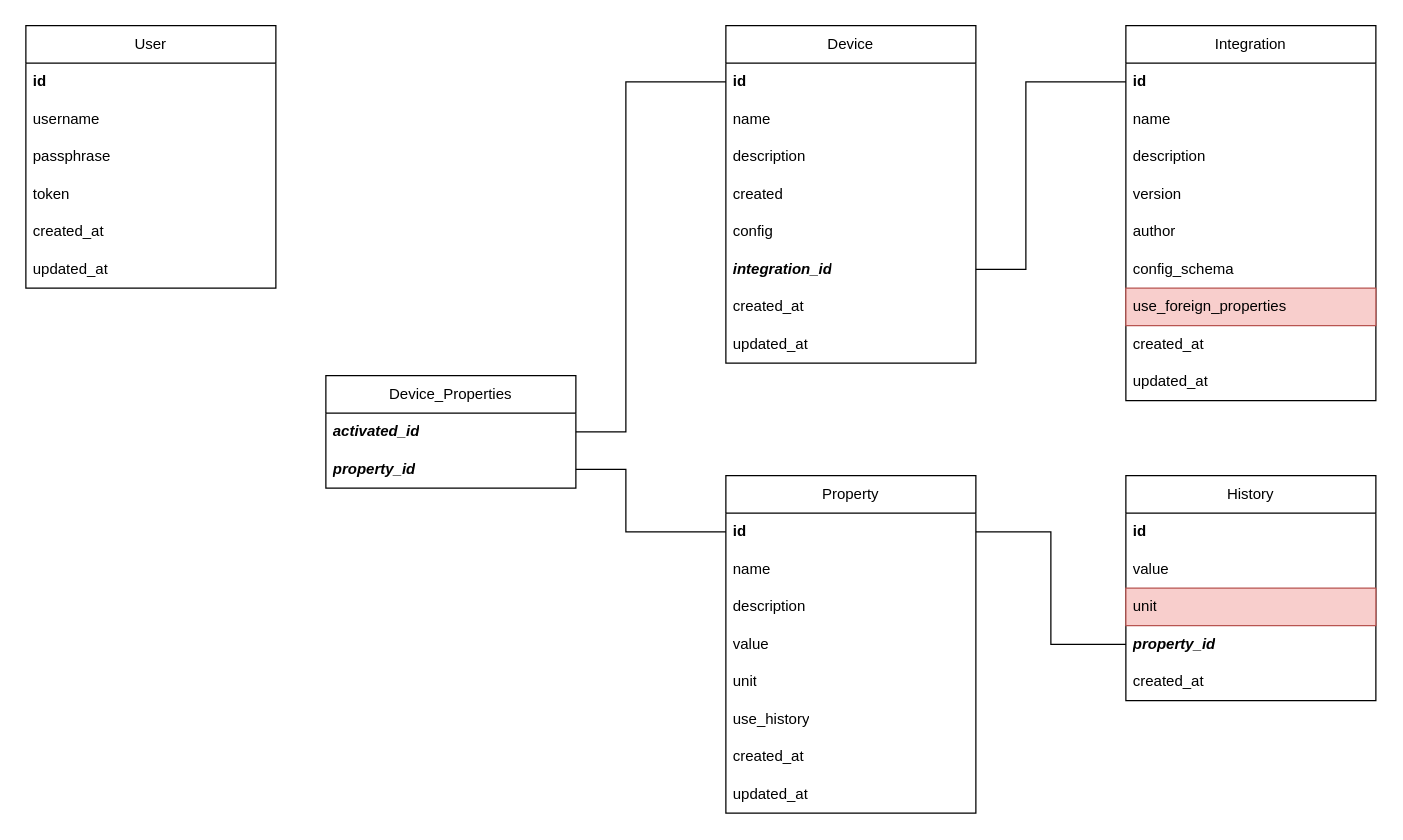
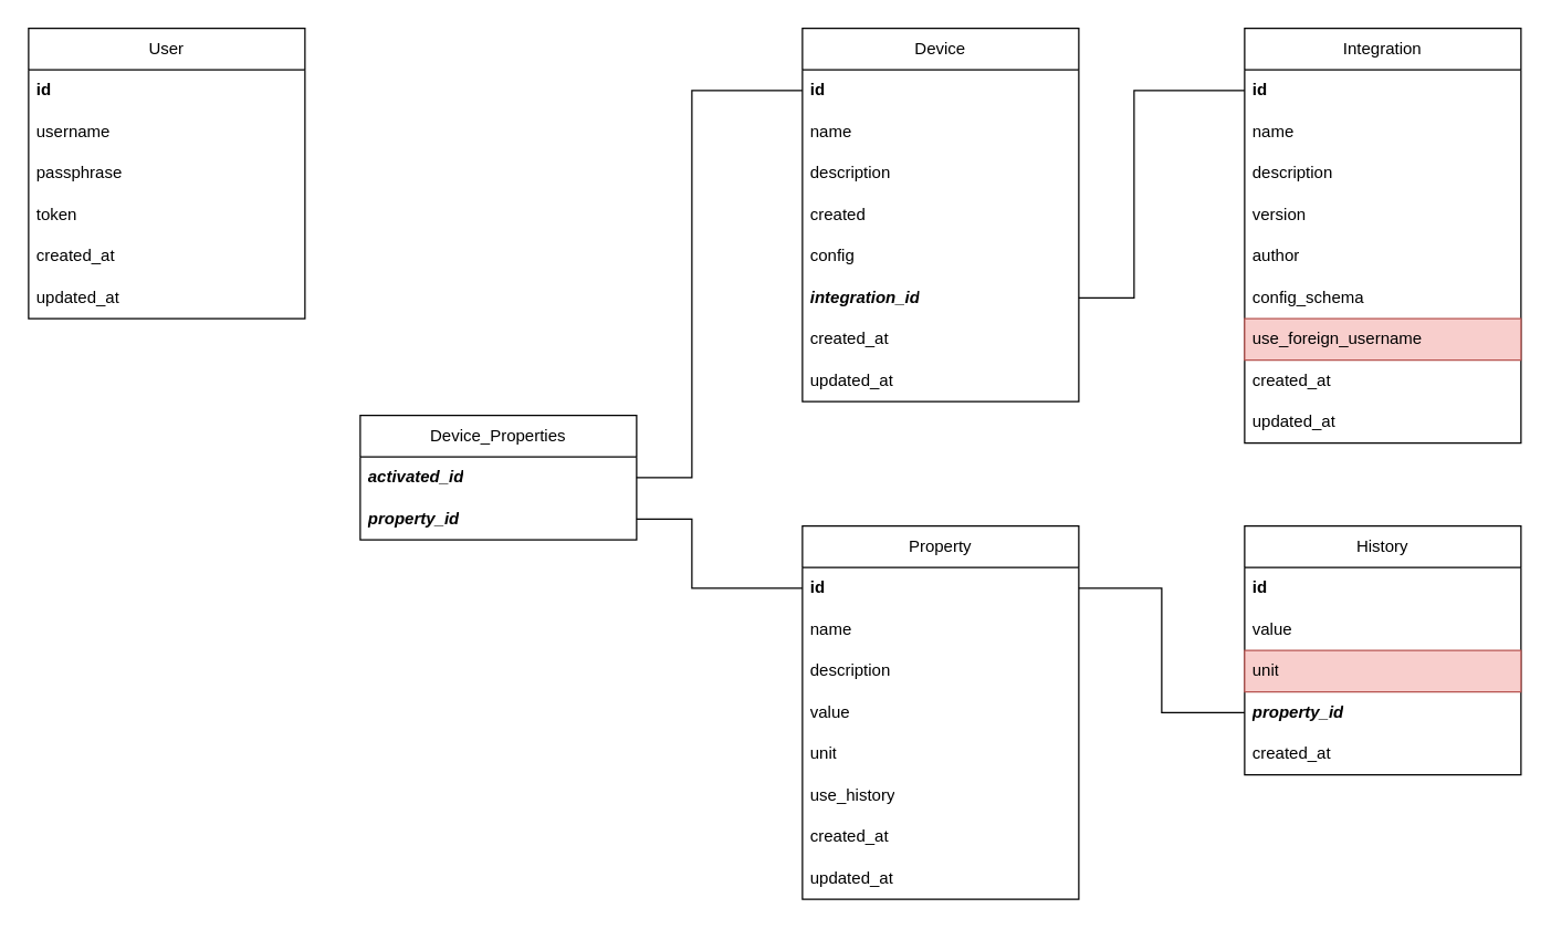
  <mxCell id="0" />
  <mxCell id="1" parent="0" />
  <mxCell id="2" value="User" style="swimlane;fontStyle=0;childLayout=stackLayout;horizontal=1;startSize=30;horizontalStack=0;resizeParent=1;resizeParentMax=0;resizeLast=0;collapsible=1;marginBottom=0;whiteSpace=wrap;html=1;" vertex="1" parent="1"><mxGeometry x="20" y="20" width="200" height="210" as="geometry" /></mxCell>
  <mxCell id="3" value="&lt;b&gt;id&lt;/b&gt;" style="text;strokeColor=none;fillColor=none;align=left;verticalAlign=middle;spacingLeft=4;spacingRight=4;overflow=hidden;points=[[0,0.5],[1,0.5]];portConstraint=eastwest;rotatable=0;whiteSpace=wrap;html=1;" vertex="1" parent="2"><mxGeometry y="30" width="200" height="30" as="geometry" /></mxCell>
  <mxCell id="4" value="username" style="text;strokeColor=none;fillColor=none;align=left;verticalAlign=middle;spacingLeft=4;spacingRight=4;overflow=hidden;points=[[0,0.5],[1,0.5]];portConstraint=eastwest;rotatable=0;whiteSpace=wrap;html=1;" vertex="1" parent="2"><mxGeometry y="60" width="200" height="30" as="geometry" /></mxCell>
  <mxCell id="5" value="passphrase" style="text;strokeColor=none;fillColor=none;align=left;verticalAlign=middle;spacingLeft=4;spacingRight=4;overflow=hidden;points=[[0,0.5],[1,0.5]];portConstraint=eastwest;rotatable=0;whiteSpace=wrap;html=1;" vertex="1" parent="2"><mxGeometry y="90" width="200" height="30" as="geometry" /></mxCell>
  <mxCell id="6" value="token" style="text;strokeColor=none;fillColor=none;align=left;verticalAlign=middle;spacingLeft=4;spacingRight=4;overflow=hidden;points=[[0,0.5],[1,0.5]];portConstraint=eastwest;rotatable=0;whiteSpace=wrap;html=1;" vertex="1" parent="2"><mxGeometry y="120" width="200" height="30" as="geometry" /></mxCell>
  <mxCell id="7" value="created_at" style="text;strokeColor=none;fillColor=none;align=left;verticalAlign=middle;spacingLeft=4;spacingRight=4;overflow=hidden;points=[[0,0.5],[1,0.5]];portConstraint=eastwest;rotatable=0;whiteSpace=wrap;html=1;" vertex="1" parent="2"><mxGeometry y="150" width="200" height="30" as="geometry" /></mxCell>
  <mxCell id="8" value="updated_at" style="text;strokeColor=none;fillColor=none;align=left;verticalAlign=middle;spacingLeft=4;spacingRight=4;overflow=hidden;points=[[0,0.5],[1,0.5]];portConstraint=eastwest;rotatable=0;whiteSpace=wrap;html=1;" vertex="1" parent="2"><mxGeometry y="180" width="200" height="30" as="geometry" /></mxCell>
  <mxCell id="9" value="Integration" style="swimlane;fontStyle=0;childLayout=stackLayout;horizontal=1;startSize=30;horizontalStack=0;resizeParent=1;resizeParentMax=0;resizeLast=0;collapsible=1;marginBottom=0;whiteSpace=wrap;html=1;" vertex="1" parent="1"><mxGeometry x="900" y="20" width="200" height="300" as="geometry" /></mxCell>
  <mxCell id="10" value="&lt;b&gt;id&lt;/b&gt;" style="text;strokeColor=none;fillColor=none;align=left;verticalAlign=middle;spacingLeft=4;spacingRight=4;overflow=hidden;points=[[0,0.5],[1,0.5]];portConstraint=eastwest;rotatable=0;whiteSpace=wrap;html=1;" vertex="1" parent="9"><mxGeometry y="30" width="200" height="30" as="geometry" /></mxCell>
  <mxCell id="11" value="name" style="text;strokeColor=none;fillColor=none;align=left;verticalAlign=middle;spacingLeft=4;spacingRight=4;overflow=hidden;points=[[0,0.5],[1,0.5]];portConstraint=eastwest;rotatable=0;whiteSpace=wrap;html=1;" vertex="1" parent="9"><mxGeometry y="60" width="200" height="30" as="geometry" /></mxCell>
  <mxCell id="12" value="description" style="text;strokeColor=none;fillColor=none;align=left;verticalAlign=middle;spacingLeft=4;spacingRight=4;overflow=hidden;points=[[0,0.5],[1,0.5]];portConstraint=eastwest;rotatable=0;whiteSpace=wrap;html=1;" vertex="1" parent="9"><mxGeometry y="90" width="200" height="30" as="geometry" /></mxCell>
  <mxCell id="13" value="version" style="text;strokeColor=none;fillColor=none;align=left;verticalAlign=middle;spacingLeft=4;spacingRight=4;overflow=hidden;points=[[0,0.5],[1,0.5]];portConstraint=eastwest;rotatable=0;whiteSpace=wrap;html=1;" vertex="1" parent="9"><mxGeometry y="120" width="200" height="30" as="geometry" /></mxCell>
  <mxCell id="14" value="author" style="text;strokeColor=none;fillColor=none;align=left;verticalAlign=middle;spacingLeft=4;spacingRight=4;overflow=hidden;points=[[0,0.5],[1,0.5]];portConstraint=eastwest;rotatable=0;whiteSpace=wrap;html=1;" vertex="1" parent="9"><mxGeometry y="150" width="200" height="30" as="geometry" /></mxCell>
  <mxCell id="15" value="config_schema" style="text;strokeColor=none;fillColor=none;align=left;verticalAlign=middle;spacingLeft=4;spacingRight=4;overflow=hidden;points=[[0,0.5],[1,0.5]];portConstraint=eastwest;rotatable=0;whiteSpace=wrap;html=1;" vertex="1" parent="9"><mxGeometry y="180" width="200" height="30" as="geometry" /></mxCell>
- <mxCell id="16" value="use_foreign_properties" style="text;strokeColor=#b85450;fillColor=#f8cecc;align=left;verticalAlign=middle;spacingLeft=4;spacingRight=4;overflow=hidden;points=[[0,0.5],[1,0.5]];portConstraint=eastwest;rotatable=0;whiteSpace=wrap;html=1;" vertex="1" parent="9"><mxGeometry y="210" width="200" height="30" as="geometry" /></mxCell>
+ <mxCell id="16" value="use_foreign_username" style="text;strokeColor=#b85450;fillColor=#f8cecc;align=left;verticalAlign=middle;spacingLeft=4;spacingRight=4;overflow=hidden;points=[[0,0.5],[1,0.5]];portConstraint=eastwest;rotatable=0;whiteSpace=wrap;html=1;" vertex="1" parent="9"><mxGeometry y="210" width="200" height="30" as="geometry" /></mxCell>
  <mxCell id="17" value="created_at" style="text;strokeColor=none;fillColor=none;align=left;verticalAlign=middle;spacingLeft=4;spacingRight=4;overflow=hidden;points=[[0,0.5],[1,0.5]];portConstraint=eastwest;rotatable=0;whiteSpace=wrap;html=1;" vertex="1" parent="9"><mxGeometry y="240" width="200" height="30" as="geometry" /></mxCell>
  <mxCell id="18" value="updated_at" style="text;strokeColor=none;fillColor=none;align=left;verticalAlign=middle;spacingLeft=4;spacingRight=4;overflow=hidden;points=[[0,0.5],[1,0.5]];portConstraint=eastwest;rotatable=0;whiteSpace=wrap;html=1;" vertex="1" parent="9"><mxGeometry y="270" width="200" height="30" as="geometry" /></mxCell>
  <mxCell id="19" value="Device" style="swimlane;fontStyle=0;childLayout=stackLayout;horizontal=1;startSize=30;horizontalStack=0;resizeParent=1;resizeParentMax=0;resizeLast=0;collapsible=1;marginBottom=0;whiteSpace=wrap;html=1;" vertex="1" parent="1"><mxGeometry x="580" y="20" width="200" height="270" as="geometry"><mxRectangle x="360" y="40" width="80" height="30" as="alternateBounds" /></mxGeometry></mxCell>
  <mxCell id="20" value="&lt;b&gt;id&lt;/b&gt;" style="text;strokeColor=none;fillColor=none;align=left;verticalAlign=middle;spacingLeft=4;spacingRight=4;overflow=hidden;points=[[0,0.5],[1,0.5]];portConstraint=eastwest;rotatable=0;whiteSpace=wrap;html=1;" vertex="1" parent="19"><mxGeometry y="30" width="200" height="30" as="geometry" /></mxCell>
  <mxCell id="21" value="name" style="text;strokeColor=none;fillColor=none;align=left;verticalAlign=middle;spacingLeft=4;spacingRight=4;overflow=hidden;points=[[0,0.5],[1,0.5]];portConstraint=eastwest;rotatable=0;whiteSpace=wrap;html=1;" vertex="1" parent="19"><mxGeometry y="60" width="200" height="30" as="geometry" /></mxCell>
  <mxCell id="22" value="description" style="text;strokeColor=none;fillColor=none;align=left;verticalAlign=middle;spacingLeft=4;spacingRight=4;overflow=hidden;points=[[0,0.5],[1,0.5]];portConstraint=eastwest;rotatable=0;whiteSpace=wrap;html=1;" vertex="1" parent="19"><mxGeometry y="90" width="200" height="30" as="geometry" /></mxCell>
  <mxCell id="23" value="created" style="text;strokeColor=none;fillColor=none;align=left;verticalAlign=middle;spacingLeft=4;spacingRight=4;overflow=hidden;points=[[0,0.5],[1,0.5]];portConstraint=eastwest;rotatable=0;whiteSpace=wrap;html=1;" vertex="1" parent="19"><mxGeometry y="120" width="200" height="30" as="geometry" /></mxCell>
  <mxCell id="24" value="config" style="text;strokeColor=none;fillColor=none;align=left;verticalAlign=middle;spacingLeft=4;spacingRight=4;overflow=hidden;points=[[0,0.5],[1,0.5]];portConstraint=eastwest;rotatable=0;whiteSpace=wrap;html=1;" vertex="1" parent="19"><mxGeometry y="150" width="200" height="30" as="geometry" /></mxCell>
  <mxCell id="25" value="&lt;b&gt;&lt;i&gt;integration_id&lt;/i&gt;&lt;/b&gt;" style="text;strokeColor=none;fillColor=none;align=left;verticalAlign=middle;spacingLeft=4;spacingRight=4;overflow=hidden;points=[[0,0.5],[1,0.5]];portConstraint=eastwest;rotatable=0;whiteSpace=wrap;html=1;" vertex="1" parent="19"><mxGeometry y="180" width="200" height="30" as="geometry" /></mxCell>
  <mxCell id="26" value="created_at" style="text;strokeColor=none;fillColor=none;align=left;verticalAlign=middle;spacingLeft=4;spacingRight=4;overflow=hidden;points=[[0,0.5],[1,0.5]];portConstraint=eastwest;rotatable=0;whiteSpace=wrap;html=1;" vertex="1" parent="19"><mxGeometry y="210" width="200" height="30" as="geometry" /></mxCell>
  <mxCell id="27" value="updated_at" style="text;strokeColor=none;fillColor=none;align=left;verticalAlign=middle;spacingLeft=4;spacingRight=4;overflow=hidden;points=[[0,0.5],[1,0.5]];portConstraint=eastwest;rotatable=0;whiteSpace=wrap;html=1;" vertex="1" parent="19"><mxGeometry y="240" width="200" height="30" as="geometry" /></mxCell>
  <mxCell id="28" value="Property" style="swimlane;fontStyle=0;childLayout=stackLayout;horizontal=1;startSize=30;horizontalStack=0;resizeParent=1;resizeParentMax=0;resizeLast=0;collapsible=1;marginBottom=0;whiteSpace=wrap;html=1;" vertex="1" parent="1"><mxGeometry x="580" y="380" width="200" height="270" as="geometry"><mxRectangle x="360" y="40" width="80" height="30" as="alternateBounds" /></mxGeometry></mxCell>
  <mxCell id="29" value="&lt;b&gt;id&lt;/b&gt;" style="text;strokeColor=none;fillColor=none;align=left;verticalAlign=middle;spacingLeft=4;spacingRight=4;overflow=hidden;points=[[0,0.5],[1,0.5]];portConstraint=eastwest;rotatable=0;whiteSpace=wrap;html=1;" vertex="1" parent="28"><mxGeometry y="30" width="200" height="30" as="geometry" /></mxCell>
  <mxCell id="30" value="name" style="text;strokeColor=none;fillColor=none;align=left;verticalAlign=middle;spacingLeft=4;spacingRight=4;overflow=hidden;points=[[0,0.5],[1,0.5]];portConstraint=eastwest;rotatable=0;whiteSpace=wrap;html=1;" vertex="1" parent="28"><mxGeometry y="60" width="200" height="30" as="geometry" /></mxCell>
  <mxCell id="31" value="description" style="text;strokeColor=none;fillColor=none;align=left;verticalAlign=middle;spacingLeft=4;spacingRight=4;overflow=hidden;points=[[0,0.5],[1,0.5]];portConstraint=eastwest;rotatable=0;whiteSpace=wrap;html=1;" vertex="1" parent="28"><mxGeometry y="90" width="200" height="30" as="geometry" /></mxCell>
  <mxCell id="32" value="value" style="text;strokeColor=none;fillColor=none;align=left;verticalAlign=middle;spacingLeft=4;spacingRight=4;overflow=hidden;points=[[0,0.5],[1,0.5]];portConstraint=eastwest;rotatable=0;whiteSpace=wrap;html=1;" vertex="1" parent="28"><mxGeometry y="120" width="200" height="30" as="geometry" /></mxCell>
  <mxCell id="33" value="unit" style="text;strokeColor=none;fillColor=none;align=left;verticalAlign=middle;spacingLeft=4;spacingRight=4;overflow=hidden;points=[[0,0.5],[1,0.5]];portConstraint=eastwest;rotatable=0;whiteSpace=wrap;html=1;" vertex="1" parent="28"><mxGeometry y="150" width="200" height="30" as="geometry" /></mxCell>
  <mxCell id="34" value="use_history" style="text;strokeColor=none;fillColor=none;align=left;verticalAlign=middle;spacingLeft=4;spacingRight=4;overflow=hidden;points=[[0,0.5],[1,0.5]];portConstraint=eastwest;rotatable=0;whiteSpace=wrap;html=1;" vertex="1" parent="28"><mxGeometry y="180" width="200" height="30" as="geometry" /></mxCell>
  <mxCell id="35" value="created_at" style="text;strokeColor=none;fillColor=none;align=left;verticalAlign=middle;spacingLeft=4;spacingRight=4;overflow=hidden;points=[[0,0.5],[1,0.5]];portConstraint=eastwest;rotatable=0;whiteSpace=wrap;html=1;" vertex="1" parent="28"><mxGeometry y="210" width="200" height="30" as="geometry" /></mxCell>
  <mxCell id="36" value="updated_at" style="text;strokeColor=none;fillColor=none;align=left;verticalAlign=middle;spacingLeft=4;spacingRight=4;overflow=hidden;points=[[0,0.5],[1,0.5]];portConstraint=eastwest;rotatable=0;whiteSpace=wrap;html=1;" vertex="1" parent="28"><mxGeometry y="240" width="200" height="30" as="geometry" /></mxCell>
  <mxCell id="37" value="History" style="swimlane;fontStyle=0;childLayout=stackLayout;horizontal=1;startSize=30;horizontalStack=0;resizeParent=1;resizeParentMax=0;resizeLast=0;collapsible=1;marginBottom=0;whiteSpace=wrap;html=1;" vertex="1" parent="1"><mxGeometry x="900" y="380" width="200" height="180" as="geometry"><mxRectangle x="360" y="40" width="80" height="30" as="alternateBounds" /></mxGeometry></mxCell>
  <mxCell id="38" value="&lt;b&gt;id&lt;/b&gt;" style="text;strokeColor=none;fillColor=none;align=left;verticalAlign=middle;spacingLeft=4;spacingRight=4;overflow=hidden;points=[[0,0.5],[1,0.5]];portConstraint=eastwest;rotatable=0;whiteSpace=wrap;html=1;" vertex="1" parent="37"><mxGeometry y="30" width="200" height="30" as="geometry" /></mxCell>
  <mxCell id="39" value="value" style="text;strokeColor=none;fillColor=none;align=left;verticalAlign=middle;spacingLeft=4;spacingRight=4;overflow=hidden;points=[[0,0.5],[1,0.5]];portConstraint=eastwest;rotatable=0;whiteSpace=wrap;html=1;" vertex="1" parent="37"><mxGeometry y="60" width="200" height="30" as="geometry" /></mxCell>
  <mxCell id="40" value="unit" style="text;strokeColor=#b85450;fillColor=#f8cecc;align=left;verticalAlign=middle;spacingLeft=4;spacingRight=4;overflow=hidden;points=[[0,0.5],[1,0.5]];portConstraint=eastwest;rotatable=0;whiteSpace=wrap;html=1;" vertex="1" parent="37"><mxGeometry y="90" width="200" height="30" as="geometry" /></mxCell>
  <mxCell id="41" value="&lt;b&gt;&lt;i&gt;property_id&lt;/i&gt;&lt;/b&gt;" style="text;strokeColor=none;fillColor=none;align=left;verticalAlign=middle;spacingLeft=4;spacingRight=4;overflow=hidden;points=[[0,0.5],[1,0.5]];portConstraint=eastwest;rotatable=0;whiteSpace=wrap;html=1;" vertex="1" parent="37"><mxGeometry y="120" width="200" height="30" as="geometry" /></mxCell>
  <mxCell id="42" value="created_at" style="text;strokeColor=none;fillColor=none;align=left;verticalAlign=middle;spacingLeft=4;spacingRight=4;overflow=hidden;points=[[0,0.5],[1,0.5]];portConstraint=eastwest;rotatable=0;whiteSpace=wrap;html=1;" vertex="1" parent="37"><mxGeometry y="150" width="200" height="30" as="geometry" /></mxCell>
  <mxCell id="43" value="" style="endArrow=none;html=1;rounded=0;exitX=1;exitY=0.5;exitDx=0;exitDy=0;entryX=0;entryY=0.5;entryDx=0;entryDy=0;" edge="1" parent="1" source="25" target="10"><mxGeometry width="50" height="50" relative="1" as="geometry"><mxPoint x="540" y="420" as="sourcePoint" /><mxPoint x="590" y="370" as="targetPoint" /><Array as="points"><mxPoint x="820" y="215" /><mxPoint x="820" y="65" /></Array></mxGeometry></mxCell>
  <mxCell id="44" value="Device_Properties" style="swimlane;fontStyle=0;childLayout=stackLayout;horizontal=1;startSize=30;horizontalStack=0;resizeParent=1;resizeParentMax=0;resizeLast=0;collapsible=1;marginBottom=0;whiteSpace=wrap;html=1;" vertex="1" parent="1"><mxGeometry x="260" y="300" width="200" height="90" as="geometry" /></mxCell>
  <mxCell id="45" value="&lt;b&gt;&lt;i&gt;activated_id&lt;/i&gt;&lt;/b&gt;" style="text;strokeColor=none;fillColor=none;align=left;verticalAlign=middle;spacingLeft=4;spacingRight=4;overflow=hidden;points=[[0,0.5],[1,0.5]];portConstraint=eastwest;rotatable=0;whiteSpace=wrap;html=1;" vertex="1" parent="44"><mxGeometry y="30" width="200" height="30" as="geometry" /></mxCell>
  <mxCell id="46" value="&lt;b&gt;&lt;i&gt;property_id&lt;/i&gt;&lt;/b&gt;" style="text;strokeColor=none;fillColor=none;align=left;verticalAlign=middle;spacingLeft=4;spacingRight=4;overflow=hidden;points=[[0,0.5],[1,0.5]];portConstraint=eastwest;rotatable=0;whiteSpace=wrap;html=1;" vertex="1" parent="44"><mxGeometry y="60" width="200" height="30" as="geometry" /></mxCell>
  <mxCell id="47" value="" style="endArrow=none;html=1;rounded=0;entryX=0;entryY=0.5;entryDx=0;entryDy=0;exitX=1;exitY=0.5;exitDx=0;exitDy=0;" edge="1" parent="1" source="45" target="20"><mxGeometry width="50" height="50" relative="1" as="geometry"><mxPoint x="540" y="420" as="sourcePoint" /><mxPoint x="590" y="370" as="targetPoint" /><Array as="points"><mxPoint x="500" y="345" /><mxPoint x="500" y="65" /></Array></mxGeometry></mxCell>
  <mxCell id="48" value="" style="endArrow=none;html=1;rounded=0;entryX=1;entryY=0.5;entryDx=0;entryDy=0;exitX=0;exitY=0.5;exitDx=0;exitDy=0;" edge="1" parent="1" source="29" target="46"><mxGeometry width="50" height="50" relative="1" as="geometry"><mxPoint x="700" y="390" as="sourcePoint" /><mxPoint x="590" y="370" as="targetPoint" /><Array as="points"><mxPoint x="500" y="425" /><mxPoint x="500" y="375" /><mxPoint x="460" y="375" /></Array></mxGeometry></mxCell>
  <mxCell id="49" style="edgeStyle=orthogonalEdgeStyle;rounded=0;orthogonalLoop=1;jettySize=auto;html=1;exitX=1;exitY=0.5;exitDx=0;exitDy=0;entryX=0;entryY=0.5;entryDx=0;entryDy=0;endArrow=none;endFill=0;" edge="1" parent="1" source="29" target="41"><mxGeometry relative="1" as="geometry" /></mxCell>
